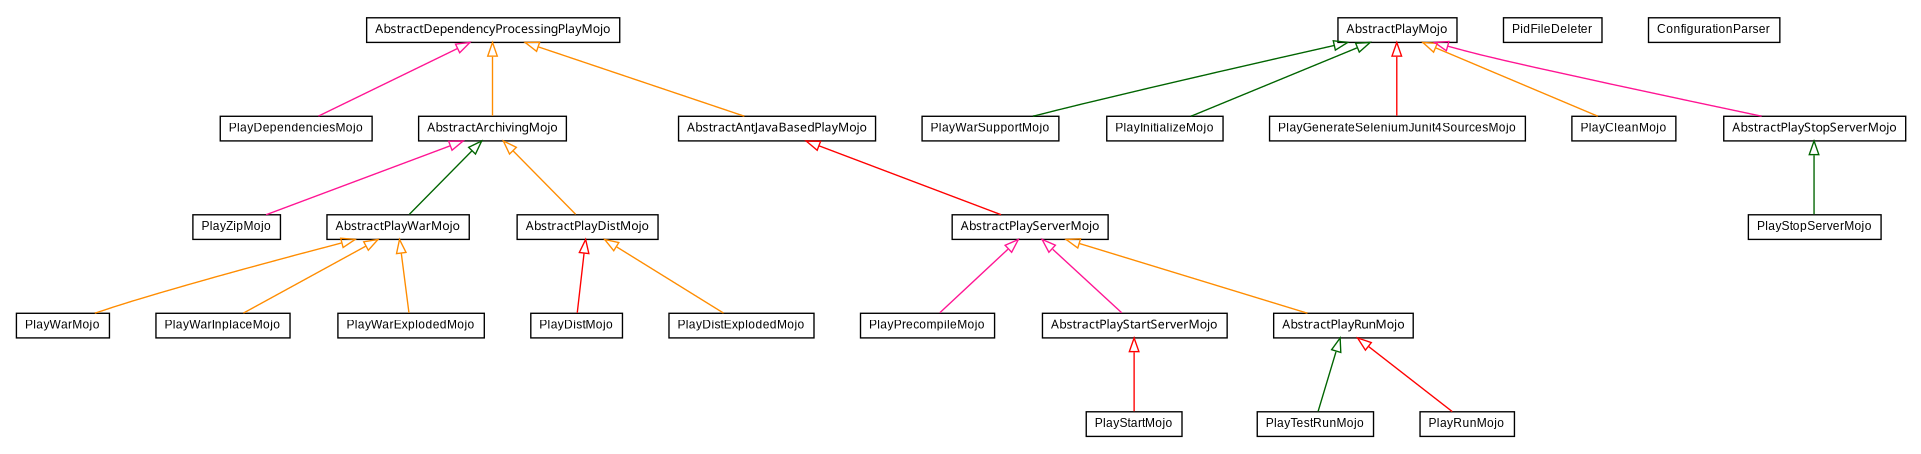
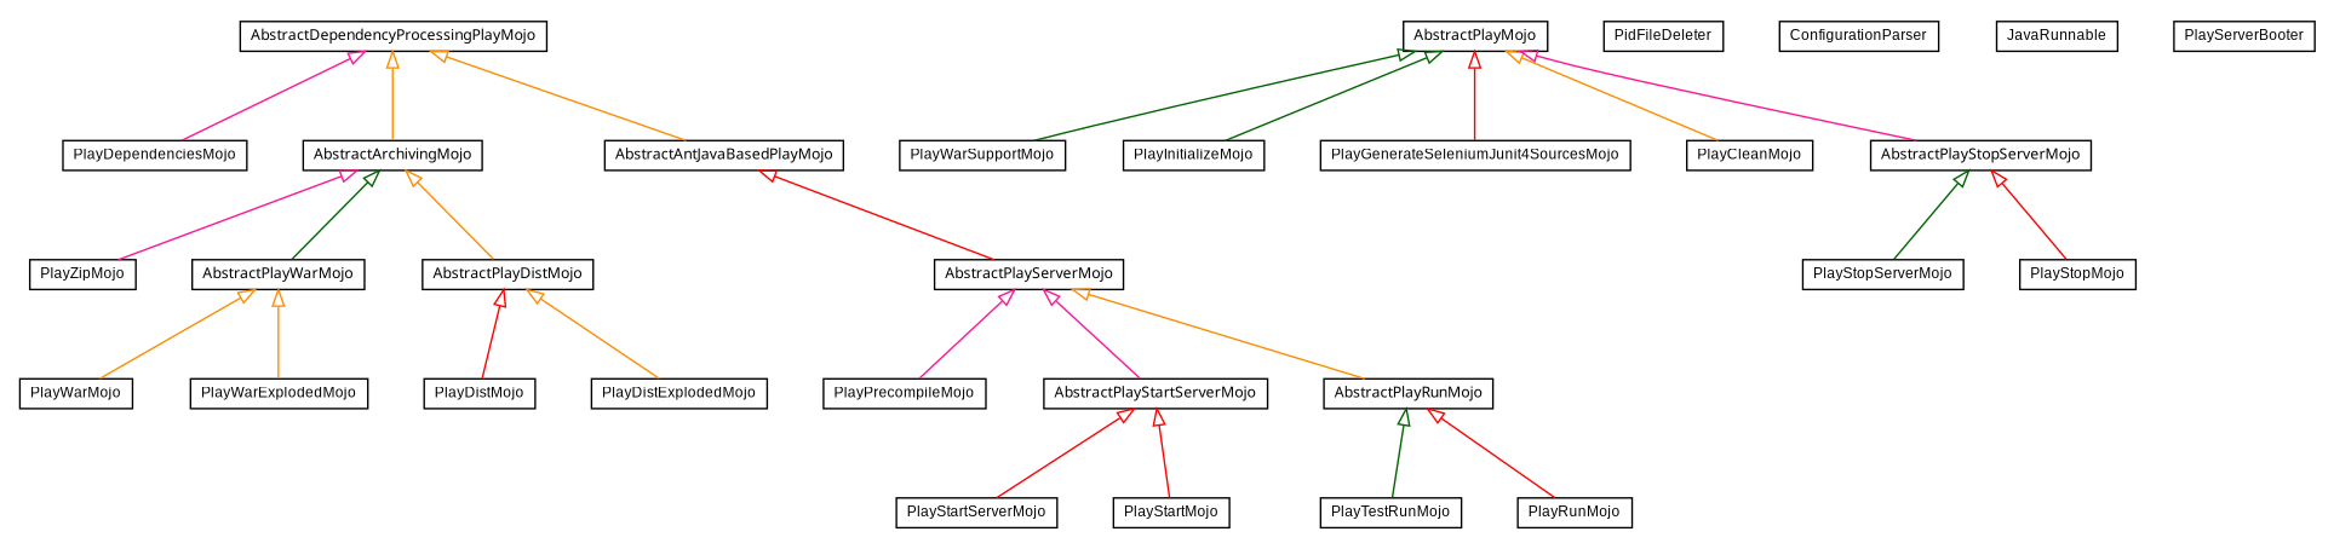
  digraph {
    node [fontcolor=black fontname=arial fontsize=9.0 shape=plaintext]
    edge [arrowtail=empty color=darkorange dir=back fontname=arial fontsize=10 headport=p labelfontname=arial labelfontsize=10 tailport=p]
    n1 [label=<<table border="0" cellborder="1" cellspacing="0" cellpadding="2" port="p" href="./PlayZipMojo.html"> 		<tr><td><table border="0" cellspacing="0" cellpadding="1"> 			<tr><td> PlayZipMojo </td></tr> 		</table></td></tr> 		</table>>]
    n2 [label=<<table border="0" cellborder="1" cellspacing="0" cellpadding="2" port="p" href="./PlayWarSupportMojo.html"> 		<tr><td><table border="0" cellspacing="0" cellpadding="1"> 			<tr><td> PlayWarSupportMojo </td></tr> 		</table></td></tr> 		</table>>]
    n3 [label=<<table border="0" cellborder="1" cellspacing="0" cellpadding="2" port="p" href="./PlayWarMojo.html"> 		<tr><td><table border="0" cellspacing="0" cellpadding="1"> 			<tr><td> PlayWarMojo </td></tr> 		</table></td></tr> 		</table>>]
-   n4 [label=<<table border="0" cellborder="1" cellspacing="0" cellpadding="2" port="p" href="./PlayWarInplaceMojo.html"> 		<tr><td><table border="0" cellspacing="0" cellpadding="1"> 			<tr><td> PlayWarInplaceMojo </td></tr> 		</table></td></tr> 		</table>>]
    n5 [label=<<table border="0" cellborder="1" cellspacing="0" cellpadding="2" port="p" href="./PlayWarExplodedMojo.html"> 		<tr><td><table border="0" cellspacing="0" cellpadding="1"> 			<tr><td> PlayWarExplodedMojo </td></tr> 		</table></td></tr> 		</table>>]
    n6 [label=<<table border="0" cellborder="1" cellspacing="0" cellpadding="2" port="p" href="./PlayTestRunMojo.html"> 		<tr><td><table border="0" cellspacing="0" cellpadding="1"> 			<tr><td> PlayTestRunMojo </td></tr> 		</table></td></tr> 		</table>>]
    n7 [label=<<table border="0" cellborder="1" cellspacing="0" cellpadding="2" port="p" href="./PlayStopServerMojo.html"> 		<tr><td><table border="0" cellspacing="0" cellpadding="1"> 			<tr><td> PlayStopServerMojo </td></tr> 		</table></td></tr> 		</table>>]
+   n8 [label=<<table border="0" cellborder="1" cellspacing="0" cellpadding="2" port="p" href="./PlayStopMojo.html"> 		<tr><td><table border="0" cellspacing="0" cellpadding="1"> 			<tr><td> PlayStopMojo </td></tr> 		</table></td></tr> 		</table>>]
+   n9 [label=<<table border="0" cellborder="1" cellspacing="0" cellpadding="2" port="p" href="./PlayStartServerMojo.html"> 		<tr><td><table border="0" cellspacing="0" cellpadding="1"> 			<tr><td> PlayStartServerMojo </td></tr> 		</table></td></tr> 		</table>>]
    n10 [label=<<table border="0" cellborder="1" cellspacing="0" cellpadding="2" port="p" href="./PlayStartMojo.html"> 		<tr><td><table border="0" cellspacing="0" cellpadding="1"> 			<tr><td> PlayStartMojo </td></tr> 		</table></td></tr> 		</table>>]
    n11 [label=<<table border="0" cellborder="1" cellspacing="0" cellpadding="2" port="p" href="./PlayRunMojo.html"> 		<tr><td><table border="0" cellspacing="0" cellpadding="1"> 			<tr><td> PlayRunMojo </td></tr> 		</table></td></tr> 		</table>>]
    n12 [label=<<table border="0" cellborder="1" cellspacing="0" cellpadding="2" port="p" href="./PlayPrecompileMojo.html"> 		<tr><td><table border="0" cellspacing="0" cellpadding="1"> 			<tr><td> PlayPrecompileMojo </td></tr> 		</table></td></tr> 		</table>>]
    n13 [label=<<table border="0" cellborder="1" cellspacing="0" cellpadding="2" port="p" href="./PlayInitializeMojo.html"> 		<tr><td><table border="0" cellspacing="0" cellpadding="1"> 			<tr><td> PlayInitializeMojo </td></tr> 		</table></td></tr> 		</table>>]
    n14 [label=<<table border="0" cellborder="1" cellspacing="0" cellpadding="2" port="p" href="./PlayGenerateSeleniumJunit4SourcesMojo.html"> 		<tr><td><table border="0" cellspacing="0" cellpadding="1"> 			<tr><td> PlayGenerateSeleniumJunit4SourcesMojo </td></tr> 		</table></td></tr> 		</table>>]
    n15 [label=<<table border="0" cellborder="1" cellspacing="0" cellpadding="2" port="p" href="./PlayDistMojo.html"> 		<tr><td><table border="0" cellspacing="0" cellpadding="1"> 			<tr><td> PlayDistMojo </td></tr> 		</table></td></tr> 		</table>>]
    n16 [label=<<table border="0" cellborder="1" cellspacing="0" cellpadding="2" port="p" href="./PlayDistExplodedMojo.html"> 		<tr><td><table border="0" cellspacing="0" cellpadding="1"> 			<tr><td> PlayDistExplodedMojo </td></tr> 		</table></td></tr> 		</table>>]
    n17 [label=<<table border="0" cellborder="1" cellspacing="0" cellpadding="2" port="p" href="./PlayDependenciesMojo.html"> 		<tr><td><table border="0" cellspacing="0" cellpadding="1"> 			<tr><td> PlayDependenciesMojo </td></tr> 		</table></td></tr> 		</table>>]
    n18 [label=<<table border="0" cellborder="1" cellspacing="0" cellpadding="2" port="p" href="./PlayCleanMojo.html"> 		<tr><td><table border="0" cellspacing="0" cellpadding="1"> 			<tr><td> PlayCleanMojo </td></tr> 		</table></td></tr> 		</table>>]
    n19 [label=<<table border="0" cellborder="1" cellspacing="0" cellpadding="2" port="p" href="./PidFileDeleter.html"> 		<tr><td><table border="0" cellspacing="0" cellpadding="1"> 			<tr><td> PidFileDeleter </td></tr> 		</table></td></tr> 		</table>>]
    n20 [label=<<table border="0" cellborder="1" cellspacing="0" cellpadding="2" port="p" href="./ConfigurationParser.html"> 		<tr><td><table border="0" cellspacing="0" cellpadding="1"> 			<tr><td> ConfigurationParser </td></tr> 		</table></td></tr> 		</table>>]
    n21 [label=<<table border="0" cellborder="1" cellspacing="0" cellpadding="2" port="p" href="./AbstractPlayWarMojo.html"> 		<tr><td><table border="0" cellspacing="0" cellpadding="1"> 			<tr><td><font face="ariali"> AbstractPlayWarMojo </font></td></tr> 		</table></td></tr> 		</table>>]
    n22 [label=<<table border="0" cellborder="1" cellspacing="0" cellpadding="2" port="p" href="./AbstractPlayStopServerMojo.html"> 		<tr><td><table border="0" cellspacing="0" cellpadding="1"> 			<tr><td><font face="ariali"> AbstractPlayStopServerMojo </font></td></tr> 		</table></td></tr> 		</table>>]
    n23 [label=<<table border="0" cellborder="1" cellspacing="0" cellpadding="2" port="p" href="./AbstractPlayStartServerMojo.html"> 		<tr><td><table border="0" cellspacing="0" cellpadding="1"> 			<tr><td><font face="ariali"> AbstractPlayStartServerMojo </font></td></tr> 		</table></td></tr> 		</table>>]
    n24 [label=<<table border="0" cellborder="1" cellspacing="0" cellpadding="2" port="p" href="./AbstractPlayServerMojo.html"> 		<tr><td><table border="0" cellspacing="0" cellpadding="1"> 			<tr><td><font face="ariali"> AbstractPlayServerMojo </font></td></tr> 		</table></td></tr> 		</table>>]
    n25 [label=<<table border="0" cellborder="1" cellspacing="0" cellpadding="2" port="p" href="./AbstractPlayRunMojo.html"> 		<tr><td><table border="0" cellspacing="0" cellpadding="1"> 			<tr><td><font face="ariali"> AbstractPlayRunMojo </font></td></tr> 		</table></td></tr> 		</table>>]
    n26 [label=<<table border="0" cellborder="1" cellspacing="0" cellpadding="2" port="p" href="./AbstractPlayMojo.html"> 		<tr><td><table border="0" cellspacing="0" cellpadding="1"> 			<tr><td><font face="ariali"> AbstractPlayMojo </font></td></tr> 		</table></td></tr> 		</table>>]
    n27 [label=<<table border="0" cellborder="1" cellspacing="0" cellpadding="2" port="p" href="./AbstractDependencyProcessingPlayMojo.html"> 		<tr><td><table border="0" cellspacing="0" cellpadding="1"> 			<tr><td><font face="ariali"> AbstractDependencyProcessingPlayMojo </font></td></tr> 		</table></td></tr> 		</table>>]
    n28 [label=<<table border="0" cellborder="1" cellspacing="0" cellpadding="2" port="p" href="./AbstractArchivingMojo.html"> 		<tr><td><table border="0" cellspacing="0" cellpadding="1"> 			<tr><td><font face="ariali"> AbstractArchivingMojo </font></td></tr> 		</table></td></tr> 		</table>>]
    n29 [label=<<table border="0" cellborder="1" cellspacing="0" cellpadding="2" port="p" href="./AbstractAntJavaBasedPlayMojo.html"> 		<tr><td><table border="0" cellspacing="0" cellpadding="1"> 			<tr><td><font face="ariali"> AbstractAntJavaBasedPlayMojo </font></td></tr> 		</table></td></tr> 		</table>>]
    n30 [label=<<table border="0" cellborder="1" cellspacing="0" cellpadding="2" port="p" href="./AbstractPlayDistMojo.html"> 		<tr><td><table border="0" cellspacing="0" cellpadding="1"> 			<tr><td><font face="ariali"> AbstractPlayDistMojo </font></td></tr> 		</table></td></tr> 		</table>>]
+   n31 [label=<<table border="0" cellborder="1" cellspacing="0" cellpadding="2" port="p" href="./AbstractAntJavaBasedPlayMojo.JavaRunnable.html"> 		<tr><td><table border="0" cellspacing="0" cellpadding="1"> 			<tr><td> JavaRunnable </td></tr> 		</table></td></tr> 		</table>>]
+   n32 [label=<<table border="0" cellborder="1" cellspacing="0" cellpadding="2" port="p" href="./PlayServerBooter.html"> 		<tr><td><table border="0" cellspacing="0" cellpadding="1"> 			<tr><td> PlayServerBooter </td></tr> 		</table></td></tr> 		</table>>]
    n21 -> n3
-   n21 -> n4
    n21 -> n5
    n22 -> n7 [color=darkgreen]
+   n22 -> n8 [color=red]
+   n23 -> n9 [color=red]
    n23 -> n10 [color=red]
    n24 -> n12 [color=deeppink]
    n24 -> n23 [color=deeppink]
    n24 -> n25
    n25 -> n6 [color=darkgreen]
    n25 -> n11 [color=red]
    n26 -> n2 [color=darkgreen]
    n26 -> n13 [color=darkgreen]
    n26 -> n14 [color=red]
    n26 -> n18
    n26 -> n22 [color=deeppink]
    n27 -> n17 [color=deeppink]
    n27 -> n28
    n27 -> n29
    n28 -> n1 [color=deeppink]
    n28 -> n21 [color=darkgreen]
    n28 -> n30
    n29 -> n24 [color=red]
    n30 -> n15 [color=red]
    n30 -> n16
  }
